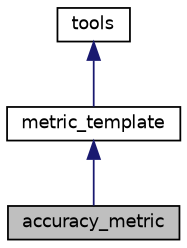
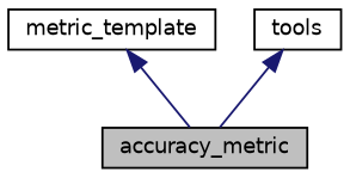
  digraph {
    node [color=black fillcolor=white fontname=Helvetica fontsize=10 shape=record style=filled]
    edge [color=midnightblue dir=back fontname=Helvetica fontsize=10 labelfontname=Helvetica labelfontsize=10 style=solid]
    n1 [fillcolor=grey75 fontcolor=black height=0.2 label=accuracy_metric width=0.4]
    n2 [height=0.2 label=metric_template width=0.4]
    n3 [height=0.2 label=tools width=0.4]
    n2 -> n1
-   n3 -> n2
+   n3 -> n1
  }
